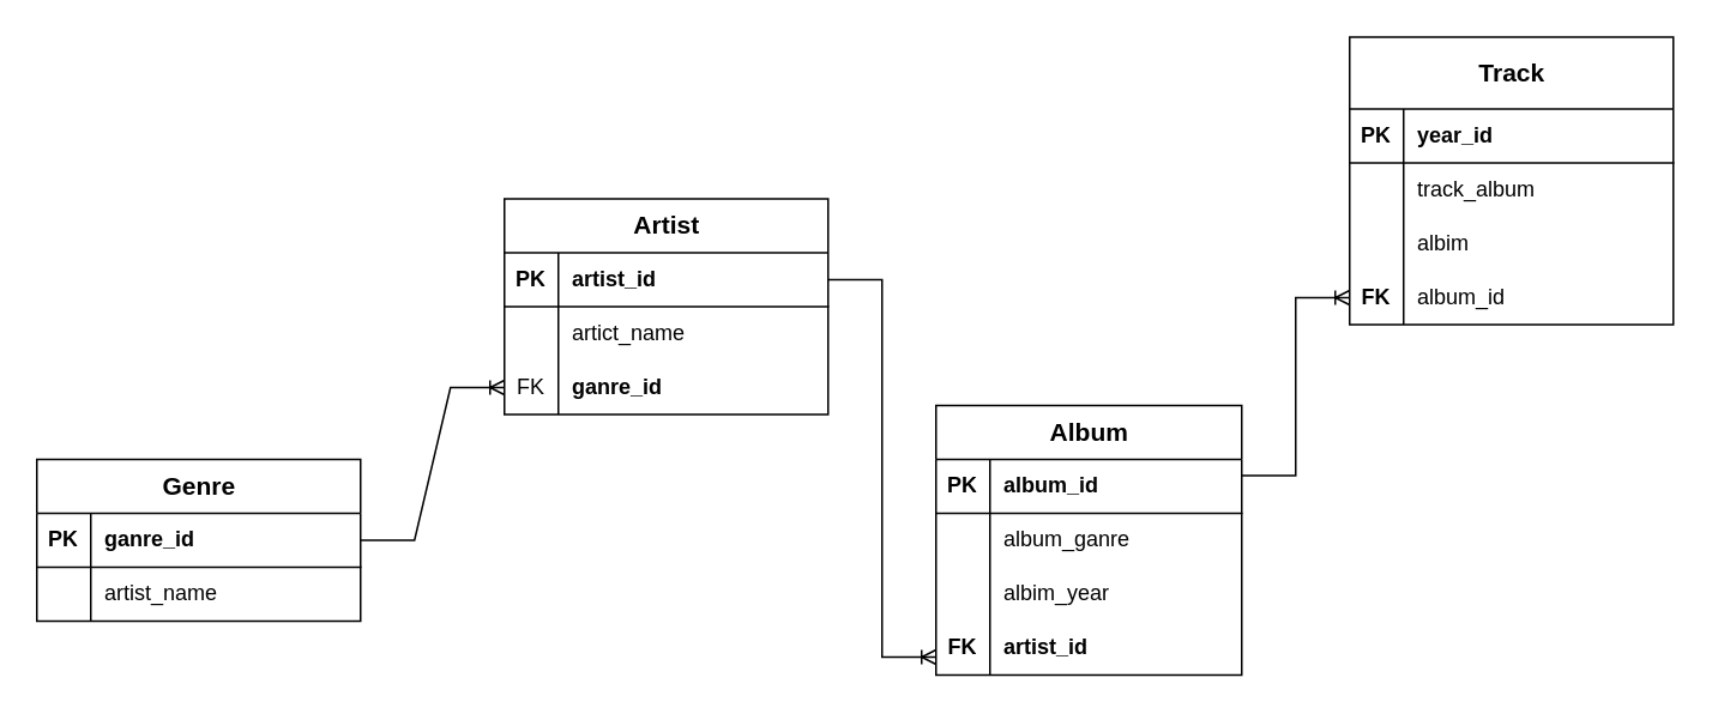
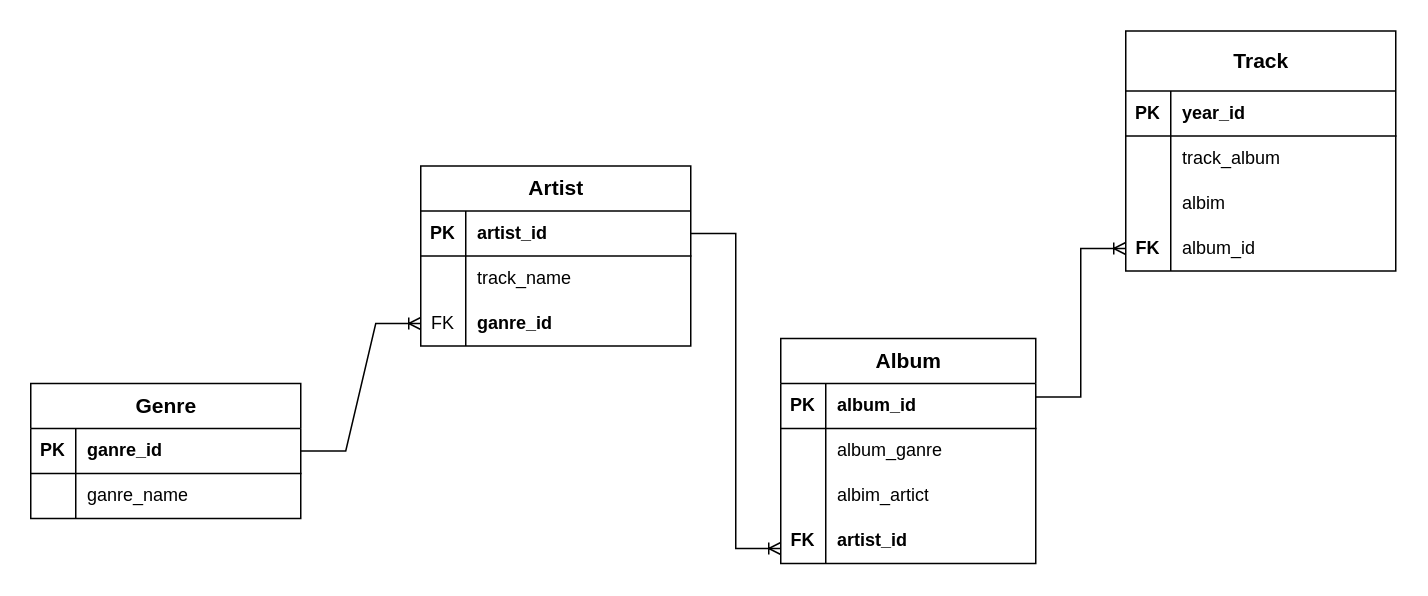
  <mxCell id="0" />
  <mxCell id="1" parent="0" />
  <mxCell id="2" value="" style="edgeStyle=entityRelationEdgeStyle;fontSize=12;html=1;endArrow=ERoneToMany;rounded=0;exitX=1;exitY=0.3;exitDx=0;exitDy=0;exitPerimeter=0;entryX=0;entryY=0.5;entryDx=0;entryDy=0;" parent="1" source="5" target="29" edge="1"><mxGeometry width="100" height="100" relative="1" as="geometry"><mxPoint x="620" y="285" as="sourcePoint" /><mxPoint x="730" y="140" as="targetPoint" /></mxGeometry></mxCell>
  <mxCell id="3" value="" style="group" vertex="1" connectable="0" parent="1"><mxGeometry x="520" y="225" width="170" height="150" as="geometry" /></mxCell>
  <mxCell id="4" value="&lt;span style=&quot;font-size: 14px;&quot;&gt;Album&lt;/span&gt;" style="shape=table;startSize=30;container=1;collapsible=1;childLayout=tableLayout;fixedRows=1;rowLines=0;fontStyle=1;align=center;resizeLast=1;html=1;" vertex="1" parent="3"><mxGeometry width="170" height="150" as="geometry" /></mxCell>
  <mxCell id="5" value="" style="shape=tableRow;horizontal=0;startSize=0;swimlaneHead=0;swimlaneBody=0;fillColor=none;collapsible=0;dropTarget=0;points=[[0,0.5],[1,0.5]];portConstraint=eastwest;top=0;left=0;right=0;bottom=1;" vertex="1" parent="4"><mxGeometry y="30" width="170" height="30" as="geometry" /></mxCell>
  <mxCell id="6" value="PK" style="shape=partialRectangle;connectable=0;fillColor=none;top=0;left=0;bottom=0;right=0;fontStyle=1;overflow=hidden;whiteSpace=wrap;html=1;" vertex="1" parent="5"><mxGeometry width="30" height="30" as="geometry"><mxRectangle width="30" height="30" as="alternateBounds" /></mxGeometry></mxCell>
  <mxCell id="7" value="&lt;span style=&quot;&quot;&gt;album_id&lt;/span&gt;" style="shape=partialRectangle;connectable=0;fillColor=none;top=0;left=0;bottom=0;right=0;align=left;spacingLeft=6;fontStyle=1;overflow=hidden;whiteSpace=wrap;html=1;" vertex="1" parent="5"><mxGeometry x="30" width="140" height="30" as="geometry"><mxRectangle width="140" height="30" as="alternateBounds" /></mxGeometry></mxCell>
  <mxCell id="8" value="" style="shape=tableRow;horizontal=0;startSize=0;swimlaneHead=0;swimlaneBody=0;fillColor=none;collapsible=0;dropTarget=0;points=[[0,0.5],[1,0.5]];portConstraint=eastwest;top=0;left=0;right=0;bottom=0;" vertex="1" parent="4"><mxGeometry y="60" width="170" height="30" as="geometry" /></mxCell>
  <mxCell id="9" value="" style="shape=partialRectangle;connectable=0;fillColor=none;top=0;left=0;bottom=0;right=0;editable=1;overflow=hidden;whiteSpace=wrap;html=1;" vertex="1" parent="8"><mxGeometry width="30" height="30" as="geometry"><mxRectangle width="30" height="30" as="alternateBounds" /></mxGeometry></mxCell>
  <mxCell id="10" value="album_ganre" style="shape=partialRectangle;connectable=0;fillColor=none;top=0;left=0;bottom=0;right=0;align=left;spacingLeft=6;overflow=hidden;whiteSpace=wrap;html=1;" vertex="1" parent="8"><mxGeometry x="30" width="140" height="30" as="geometry"><mxRectangle width="140" height="30" as="alternateBounds" /></mxGeometry></mxCell>
  <mxCell id="11" value="" style="shape=tableRow;horizontal=0;startSize=0;swimlaneHead=0;swimlaneBody=0;fillColor=none;collapsible=0;dropTarget=0;points=[[0,0.5],[1,0.5]];portConstraint=eastwest;top=0;left=0;right=0;bottom=0;" vertex="1" parent="4"><mxGeometry y="90" width="170" height="30" as="geometry" /></mxCell>
  <mxCell id="12" value="" style="shape=partialRectangle;connectable=0;fillColor=none;top=0;left=0;bottom=0;right=0;editable=1;overflow=hidden;whiteSpace=wrap;html=1;" vertex="1" parent="11"><mxGeometry width="30" height="30" as="geometry"><mxRectangle width="30" height="30" as="alternateBounds" /></mxGeometry></mxCell>
- <mxCell id="13" value="albim_year" style="shape=partialRectangle;connectable=0;fillColor=none;top=0;left=0;bottom=0;right=0;align=left;spacingLeft=6;overflow=hidden;whiteSpace=wrap;html=1;" vertex="1" parent="11"><mxGeometry x="30" width="140" height="30" as="geometry"><mxRectangle width="140" height="30" as="alternateBounds" /></mxGeometry></mxCell>
+ <mxCell id="13" value="albim_artict" style="shape=partialRectangle;connectable=0;fillColor=none;top=0;left=0;bottom=0;right=0;align=left;spacingLeft=6;overflow=hidden;whiteSpace=wrap;html=1;" vertex="1" parent="11"><mxGeometry x="30" width="140" height="30" as="geometry"><mxRectangle width="140" height="30" as="alternateBounds" /></mxGeometry></mxCell>
  <mxCell id="14" value="" style="shape=tableRow;horizontal=0;startSize=0;swimlaneHead=0;swimlaneBody=0;fillColor=none;collapsible=0;dropTarget=0;points=[[0,0.5],[1,0.5]];portConstraint=eastwest;top=0;left=0;right=0;bottom=0;" vertex="1" parent="4"><mxGeometry y="120" width="170" height="30" as="geometry" /></mxCell>
  <mxCell id="15" value="&lt;span style=&quot;color: rgba(0, 0, 0, 0); font-family: monospace; font-size: 0px; text-align: start; text-wrap: nowrap;&quot;&gt;FK&lt;/span&gt;" style="shape=partialRectangle;connectable=0;fillColor=none;top=0;left=0;bottom=0;right=0;editable=1;overflow=hidden;whiteSpace=wrap;html=1;" vertex="1" parent="14"><mxGeometry width="30" height="30" as="geometry"><mxRectangle width="30" height="30" as="alternateBounds" /></mxGeometry></mxCell>
  <mxCell id="16" value="&lt;b&gt;artist_id&lt;/b&gt;" style="shape=partialRectangle;connectable=0;fillColor=none;top=0;left=0;bottom=0;right=0;align=left;spacingLeft=6;overflow=hidden;whiteSpace=wrap;html=1;" vertex="1" parent="14"><mxGeometry x="30" width="140" height="30" as="geometry"><mxRectangle width="140" height="30" as="alternateBounds" /></mxGeometry></mxCell>
  <mxCell id="17" value="FK" style="shape=partialRectangle;connectable=0;fillColor=none;top=0;left=0;bottom=0;right=0;fontStyle=1;overflow=hidden;whiteSpace=wrap;html=1;" vertex="1" parent="3"><mxGeometry y="120" width="30" height="30" as="geometry"><mxRectangle width="30" height="30" as="alternateBounds" /></mxGeometry></mxCell>
  <mxCell id="18" value="" style="edgeStyle=entityRelationEdgeStyle;fontSize=12;html=1;endArrow=ERoneToMany;rounded=0;exitX=1;exitY=0.5;exitDx=0;exitDy=0;" edge="1" parent="1" source="34"><mxGeometry width="100" height="100" relative="1" as="geometry"><mxPoint x="460" y="130" as="sourcePoint" /><mxPoint x="520" y="365" as="targetPoint" /></mxGeometry></mxCell>
  <mxCell id="19" value="&lt;span style=&quot;font-size: 14px;&quot;&gt;Track&lt;/span&gt;" style="shape=table;startSize=40;container=1;collapsible=1;childLayout=tableLayout;fixedRows=1;rowLines=0;fontStyle=1;align=center;resizeLast=1;html=1;" vertex="1" parent="1"><mxGeometry x="750" y="20" width="180" height="160" as="geometry" /></mxCell>
  <mxCell id="20" value="" style="shape=tableRow;horizontal=0;startSize=0;swimlaneHead=0;swimlaneBody=0;fillColor=none;collapsible=0;dropTarget=0;points=[[0,0.5],[1,0.5]];portConstraint=eastwest;top=0;left=0;right=0;bottom=1;" vertex="1" parent="19"><mxGeometry y="40" width="180" height="30" as="geometry" /></mxCell>
  <mxCell id="21" value="PK" style="shape=partialRectangle;connectable=0;fillColor=none;top=0;left=0;bottom=0;right=0;fontStyle=1;overflow=hidden;whiteSpace=wrap;html=1;" vertex="1" parent="20"><mxGeometry width="30" height="30" as="geometry"><mxRectangle width="30" height="30" as="alternateBounds" /></mxGeometry></mxCell>
  <mxCell id="22" value="year_id" style="shape=partialRectangle;connectable=0;fillColor=none;top=0;left=0;bottom=0;right=0;align=left;spacingLeft=6;fontStyle=1;overflow=hidden;whiteSpace=wrap;html=1;" vertex="1" parent="20"><mxGeometry x="30" width="150" height="30" as="geometry"><mxRectangle width="150" height="30" as="alternateBounds" /></mxGeometry></mxCell>
  <mxCell id="23" value="" style="shape=tableRow;horizontal=0;startSize=0;swimlaneHead=0;swimlaneBody=0;fillColor=none;collapsible=0;dropTarget=0;points=[[0,0.5],[1,0.5]];portConstraint=eastwest;top=0;left=0;right=0;bottom=0;" vertex="1" parent="19"><mxGeometry y="70" width="180" height="30" as="geometry" /></mxCell>
  <mxCell id="24" value="" style="shape=partialRectangle;connectable=0;fillColor=none;top=0;left=0;bottom=0;right=0;editable=1;overflow=hidden;whiteSpace=wrap;html=1;" vertex="1" parent="23"><mxGeometry width="30" height="30" as="geometry"><mxRectangle width="30" height="30" as="alternateBounds" /></mxGeometry></mxCell>
  <mxCell id="25" value="track_album" style="shape=partialRectangle;connectable=0;fillColor=none;top=0;left=0;bottom=0;right=0;align=left;spacingLeft=6;overflow=hidden;whiteSpace=wrap;html=1;" vertex="1" parent="23"><mxGeometry x="30" width="150" height="30" as="geometry"><mxRectangle width="150" height="30" as="alternateBounds" /></mxGeometry></mxCell>
  <mxCell id="26" value="" style="shape=tableRow;horizontal=0;startSize=0;swimlaneHead=0;swimlaneBody=0;fillColor=none;collapsible=0;dropTarget=0;points=[[0,0.5],[1,0.5]];portConstraint=eastwest;top=0;left=0;right=0;bottom=0;" vertex="1" parent="19"><mxGeometry y="100" width="180" height="30" as="geometry" /></mxCell>
  <mxCell id="27" value="" style="shape=partialRectangle;connectable=0;fillColor=none;top=0;left=0;bottom=0;right=0;editable=1;overflow=hidden;whiteSpace=wrap;html=1;" vertex="1" parent="26"><mxGeometry width="30" height="30" as="geometry"><mxRectangle width="30" height="30" as="alternateBounds" /></mxGeometry></mxCell>
  <mxCell id="28" value="albim" style="shape=partialRectangle;connectable=0;fillColor=none;top=0;left=0;bottom=0;right=0;align=left;spacingLeft=6;overflow=hidden;whiteSpace=wrap;html=1;" vertex="1" parent="26"><mxGeometry x="30" width="150" height="30" as="geometry"><mxRectangle width="150" height="30" as="alternateBounds" /></mxGeometry></mxCell>
  <mxCell id="29" value="" style="shape=tableRow;horizontal=0;startSize=0;swimlaneHead=0;swimlaneBody=0;fillColor=none;collapsible=0;dropTarget=0;points=[[0,0.5],[1,0.5]];portConstraint=eastwest;top=0;left=0;right=0;bottom=0;" vertex="1" parent="19"><mxGeometry y="130" width="180" height="30" as="geometry" /></mxCell>
  <mxCell id="30" value="&lt;b&gt;FK&lt;/b&gt;" style="shape=partialRectangle;connectable=0;fillColor=none;top=0;left=0;bottom=0;right=0;editable=1;overflow=hidden;whiteSpace=wrap;html=1;" vertex="1" parent="29"><mxGeometry width="30" height="30" as="geometry"><mxRectangle width="30" height="30" as="alternateBounds" /></mxGeometry></mxCell>
  <mxCell id="31" value="album_id" style="shape=partialRectangle;connectable=0;fillColor=none;top=0;left=0;bottom=0;right=0;align=left;spacingLeft=6;overflow=hidden;whiteSpace=wrap;html=1;" vertex="1" parent="29"><mxGeometry x="30" width="150" height="30" as="geometry"><mxRectangle width="150" height="30" as="alternateBounds" /></mxGeometry></mxCell>
  <mxCell id="32" value="" style="group" vertex="1" connectable="0" parent="1"><mxGeometry x="280" y="110" width="180" height="90" as="geometry" /></mxCell>
  <mxCell id="33" value="&lt;span style=&quot;font-size: 14px;&quot;&gt;Artist&lt;/span&gt;" style="shape=table;startSize=30;container=1;collapsible=1;childLayout=tableLayout;fixedRows=1;rowLines=0;fontStyle=1;align=center;resizeLast=1;html=1;" vertex="1" parent="32"><mxGeometry width="180" height="120" as="geometry" /></mxCell>
  <mxCell id="34" value="" style="shape=tableRow;horizontal=0;startSize=0;swimlaneHead=0;swimlaneBody=0;fillColor=none;collapsible=0;dropTarget=0;points=[[0,0.5],[1,0.5]];portConstraint=eastwest;top=0;left=0;right=0;bottom=1;" vertex="1" parent="33"><mxGeometry y="30" width="180" height="30" as="geometry" /></mxCell>
  <mxCell id="35" value="PK" style="shape=partialRectangle;connectable=0;fillColor=none;top=0;left=0;bottom=0;right=0;fontStyle=1;overflow=hidden;whiteSpace=wrap;html=1;" vertex="1" parent="34"><mxGeometry width="30" height="30" as="geometry"><mxRectangle width="30" height="30" as="alternateBounds" /></mxGeometry></mxCell>
  <mxCell id="36" value="&lt;b&gt;artist_id&lt;/b&gt;" style="shape=partialRectangle;connectable=0;fillColor=none;top=0;left=0;bottom=0;right=0;align=left;spacingLeft=6;fontStyle=0;overflow=hidden;whiteSpace=wrap;html=1;" vertex="1" parent="34"><mxGeometry x="30" width="150" height="30" as="geometry"><mxRectangle width="150" height="30" as="alternateBounds" /></mxGeometry></mxCell>
  <mxCell id="37" value="" style="shape=tableRow;horizontal=0;startSize=0;swimlaneHead=0;swimlaneBody=0;fillColor=none;collapsible=0;dropTarget=0;points=[[0,0.5],[1,0.5]];portConstraint=eastwest;top=0;left=0;right=0;bottom=0;" vertex="1" parent="33"><mxGeometry y="60" width="180" height="30" as="geometry" /></mxCell>
  <mxCell id="38" value="" style="shape=partialRectangle;connectable=0;fillColor=none;top=0;left=0;bottom=0;right=0;editable=1;overflow=hidden;whiteSpace=wrap;html=1;" vertex="1" parent="37"><mxGeometry width="30" height="30" as="geometry"><mxRectangle width="30" height="30" as="alternateBounds" /></mxGeometry></mxCell>
- <mxCell id="39" value="artict_name" style="shape=partialRectangle;connectable=0;fillColor=none;top=0;left=0;bottom=0;right=0;align=left;spacingLeft=6;overflow=hidden;whiteSpace=wrap;html=1;" vertex="1" parent="37"><mxGeometry x="30" width="150" height="30" as="geometry"><mxRectangle width="150" height="30" as="alternateBounds" /></mxGeometry></mxCell>
+ <mxCell id="39" value="track_name" style="shape=partialRectangle;connectable=0;fillColor=none;top=0;left=0;bottom=0;right=0;align=left;spacingLeft=6;overflow=hidden;whiteSpace=wrap;html=1;" vertex="1" parent="37"><mxGeometry x="30" width="150" height="30" as="geometry"><mxRectangle width="150" height="30" as="alternateBounds" /></mxGeometry></mxCell>
  <mxCell id="40" value="" style="shape=tableRow;horizontal=0;startSize=0;swimlaneHead=0;swimlaneBody=0;fillColor=none;collapsible=0;dropTarget=0;points=[[0,0.5],[1,0.5]];portConstraint=eastwest;top=0;left=0;right=0;bottom=0;" vertex="1" parent="33"><mxGeometry y="90" width="180" height="30" as="geometry" /></mxCell>
  <mxCell id="41" value="FK" style="shape=partialRectangle;connectable=0;fillColor=none;top=0;left=0;bottom=0;right=0;editable=1;overflow=hidden;whiteSpace=wrap;html=1;" vertex="1" parent="40"><mxGeometry width="30" height="30" as="geometry"><mxRectangle width="30" height="30" as="alternateBounds" /></mxGeometry></mxCell>
  <mxCell id="42" value="&lt;b&gt;ganre_id&lt;/b&gt;" style="shape=partialRectangle;connectable=0;fillColor=none;top=0;left=0;bottom=0;right=0;align=left;spacingLeft=6;overflow=hidden;whiteSpace=wrap;html=1;" vertex="1" parent="40"><mxGeometry x="30" width="150" height="30" as="geometry"><mxRectangle width="150" height="30" as="alternateBounds" /></mxGeometry></mxCell>
  <mxCell id="43" value="&lt;span style=&quot;font-size: 14px;&quot;&gt;&lt;b&gt;Genre&lt;/b&gt;&lt;/span&gt;" style="shape=table;startSize=30;container=1;collapsible=1;childLayout=tableLayout;fixedRows=1;rowLines=0;fontStyle=0;align=center;resizeLast=1;html=1;" vertex="1" parent="1"><mxGeometry x="20" y="255" width="180" height="90" as="geometry" /></mxCell>
  <mxCell id="44" value="" style="shape=tableRow;horizontal=0;startSize=0;swimlaneHead=0;swimlaneBody=0;fillColor=none;collapsible=0;dropTarget=0;points=[[0,0.5],[1,0.5]];portConstraint=eastwest;top=0;left=0;right=0;bottom=1;" vertex="1" parent="43"><mxGeometry y="30" width="180" height="30" as="geometry" /></mxCell>
  <mxCell id="45" value="PK" style="shape=partialRectangle;connectable=0;fillColor=none;top=0;left=0;bottom=0;right=0;fontStyle=1;overflow=hidden;whiteSpace=wrap;html=1;" vertex="1" parent="44"><mxGeometry width="30" height="30" as="geometry"><mxRectangle width="30" height="30" as="alternateBounds" /></mxGeometry></mxCell>
  <mxCell id="46" value="&lt;span style=&quot;&quot;&gt;&lt;b&gt;ganre_id&lt;/b&gt;&lt;/span&gt;" style="shape=partialRectangle;connectable=0;fillColor=none;top=0;left=0;bottom=0;right=0;align=left;spacingLeft=6;fontStyle=0;overflow=hidden;whiteSpace=wrap;html=1;" vertex="1" parent="44"><mxGeometry x="30" width="150" height="30" as="geometry"><mxRectangle width="150" height="30" as="alternateBounds" /></mxGeometry></mxCell>
  <mxCell id="47" value="" style="shape=tableRow;horizontal=0;startSize=0;swimlaneHead=0;swimlaneBody=0;fillColor=none;collapsible=0;dropTarget=0;points=[[0,0.5],[1,0.5]];portConstraint=eastwest;top=0;left=0;right=0;bottom=0;" vertex="1" parent="43"><mxGeometry y="60" width="180" height="30" as="geometry" /></mxCell>
  <mxCell id="48" value="" style="shape=partialRectangle;connectable=0;fillColor=none;top=0;left=0;bottom=0;right=0;editable=1;overflow=hidden;whiteSpace=wrap;html=1;" vertex="1" parent="47"><mxGeometry width="30" height="30" as="geometry"><mxRectangle width="30" height="30" as="alternateBounds" /></mxGeometry></mxCell>
- <mxCell id="49" value="artist_name" style="shape=partialRectangle;connectable=0;fillColor=none;top=0;left=0;bottom=0;right=0;align=left;spacingLeft=6;overflow=hidden;whiteSpace=wrap;html=1;" vertex="1" parent="47"><mxGeometry x="30" width="150" height="30" as="geometry"><mxRectangle width="150" height="30" as="alternateBounds" /></mxGeometry></mxCell>
+ <mxCell id="49" value="ganre_name" style="shape=partialRectangle;connectable=0;fillColor=none;top=0;left=0;bottom=0;right=0;align=left;spacingLeft=6;overflow=hidden;whiteSpace=wrap;html=1;" vertex="1" parent="47"><mxGeometry x="30" width="150" height="30" as="geometry"><mxRectangle width="150" height="30" as="alternateBounds" /></mxGeometry></mxCell>
  <mxCell id="50" value="" style="edgeStyle=entityRelationEdgeStyle;fontSize=12;html=1;endArrow=ERoneToMany;rounded=0;entryX=0;entryY=0.5;entryDx=0;entryDy=0;exitX=1;exitY=0.5;exitDx=0;exitDy=0;" edge="1" parent="1" source="44" target="40"><mxGeometry width="100" height="100" relative="1" as="geometry"><mxPoint x="400" y="585" as="sourcePoint" /><mxPoint x="500" y="485" as="targetPoint" /></mxGeometry></mxCell>
